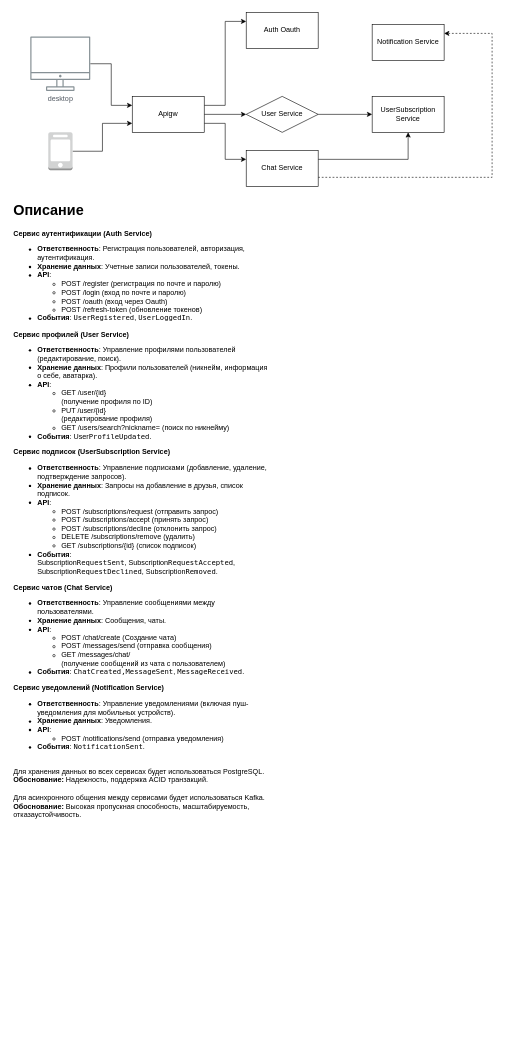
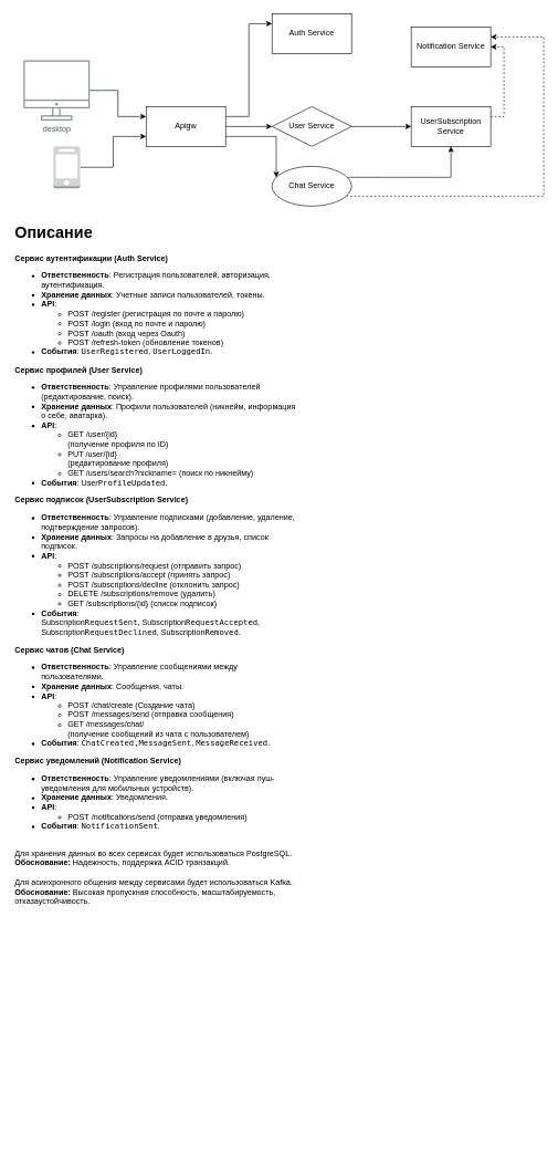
  <mxCell id="0" />
  <mxCell id="1" parent="0" />
- <mxCell id="2" value="Auth Oauth" style="rounded=0;whiteSpace=wrap;html=1;" vertex="1" parent="1"><mxGeometry x="410" y="20" width="120" height="60" as="geometry" /></mxCell>
+ <mxCell id="2" value="Auth Service" style="rounded=0;whiteSpace=wrap;html=1;" vertex="1" parent="1"><mxGeometry x="410" y="20" width="120" height="60" as="geometry" /></mxCell>
  <mxCell id="3" style="edgeStyle=orthogonalEdgeStyle;rounded=0;orthogonalLoop=1;jettySize=auto;html=1;exitX=1;exitY=0.5;exitDx=0;exitDy=0;entryX=0;entryY=0.5;entryDx=0;entryDy=0;" edge="1" parent="1" source="4" target="9"><mxGeometry relative="1" as="geometry" /></mxCell>
  <mxCell id="4" value="User Service" style="rhombus;whiteSpace=wrap;html=1;" vertex="1" parent="1"><mxGeometry x="410" y="160" width="120" height="60" as="geometry" /></mxCell>
  <mxCell id="5" style="edgeStyle=orthogonalEdgeStyle;rounded=0;orthogonalLoop=1;jettySize=auto;html=1;exitX=1;exitY=0.25;exitDx=0;exitDy=0;" edge="1" parent="1" source="7" target="9"><mxGeometry relative="1" as="geometry" /></mxCell>
  <mxCell id="6" style="edgeStyle=orthogonalEdgeStyle;rounded=0;orthogonalLoop=1;jettySize=auto;html=1;exitX=1;exitY=0.75;exitDx=0;exitDy=0;curved=0;dashed=1;entryX=1;entryY=0.25;entryDx=0;entryDy=0;" edge="1" parent="1" source="7" target="19"><mxGeometry relative="1" as="geometry"><mxPoint x="600" y="295" as="sourcePoint" /><mxPoint x="810" y="60" as="targetPoint" /><Array as="points"><mxPoint x="820" y="295" /><mxPoint x="820" y="55" /></Array></mxGeometry></mxCell>
- <mxCell id="7" value="Chat Service" style="rounded=0;whiteSpace=wrap;html=1;" vertex="1" parent="1"><mxGeometry x="410" y="250" width="120" height="60" as="geometry" /></mxCell>
+ <mxCell id="7" value="Chat Service" style="ellipse;whiteSpace=wrap;html=1;" vertex="1" parent="1"><mxGeometry x="410" y="250" width="120" height="60" as="geometry" /></mxCell>
+ <mxCell id="8" style="edgeStyle=orthogonalEdgeStyle;rounded=0;orthogonalLoop=1;jettySize=auto;html=1;exitX=1;exitY=0.25;exitDx=0;exitDy=0;entryX=1;entryY=0.5;entryDx=0;entryDy=0;dashed=1;" edge="1" parent="1" source="9" target="19"><mxGeometry relative="1" as="geometry" /></mxCell>
  <mxCell id="9" value="UserSubscription Service" style="rounded=0;whiteSpace=wrap;html=1;" vertex="1" parent="1"><mxGeometry x="620" y="160" width="120" height="60" as="geometry" /></mxCell>
  <mxCell id="10" style="edgeStyle=orthogonalEdgeStyle;rounded=0;orthogonalLoop=1;jettySize=auto;html=1;exitX=1;exitY=0.25;exitDx=0;exitDy=0;entryX=0;entryY=0.25;entryDx=0;entryDy=0;" edge="1" parent="1" source="13" target="2"><mxGeometry relative="1" as="geometry" /></mxCell>
  <mxCell id="11" style="edgeStyle=orthogonalEdgeStyle;rounded=0;orthogonalLoop=1;jettySize=auto;html=1;exitX=1;exitY=0.5;exitDx=0;exitDy=0;entryX=0;entryY=0.5;entryDx=0;entryDy=0;" edge="1" parent="1" source="13" target="4"><mxGeometry relative="1" as="geometry" /></mxCell>
  <mxCell id="12" style="edgeStyle=orthogonalEdgeStyle;rounded=0;orthogonalLoop=1;jettySize=auto;html=1;exitX=1;exitY=0.75;exitDx=0;exitDy=0;entryX=0;entryY=0.25;entryDx=0;entryDy=0;" edge="1" parent="1" source="13" target="7"><mxGeometry relative="1" as="geometry" /></mxCell>
  <mxCell id="13" value="Apigw" style="rounded=0;whiteSpace=wrap;html=1;" vertex="1" parent="1"><mxGeometry x="220" y="160" width="120" height="60" as="geometry" /></mxCell>
  <mxCell id="14" style="edgeStyle=orthogonalEdgeStyle;rounded=0;orthogonalLoop=1;jettySize=auto;html=1;entryX=0;entryY=0.25;entryDx=0;entryDy=0;" edge="1" parent="1" source="15" target="13"><mxGeometry relative="1" as="geometry" /></mxCell>
- <mxCell id="15" value="desktop" style="sketch=0;outlineConnect=0;gradientColor=none;fontColor=#545B64;strokeColor=none;fillColor=#879196;dashed=0;verticalLabelPosition=bottom;verticalAlign=top;align=center;html=1;fontSize=12;fontStyle=0;aspect=fixed;shape=mxgraph.aws4.illustration_desktop;pointerEvents=1" vertex="1" parent="1"><mxGeometry x="50" y="60" width="100" height="91" as="geometry" /></mxCell>
+ <mxCell id="15" value="desktop" style="sketch=0;outlineConnect=0;gradientColor=none;fontColor=#545B64;strokeColor=none;fillColor=#879196;dashed=0;verticalLabelPosition=bottom;verticalAlign=top;align=center;html=1;fontSize=12;fontStyle=0;aspect=fixed;shape=mxgraph.aws4.illustration_desktop;pointerEvents=1" vertex="1" parent="1"><mxGeometry x="35" y="90" width="100" height="91" as="geometry" /></mxCell>
  <mxCell id="16" style="edgeStyle=orthogonalEdgeStyle;rounded=0;orthogonalLoop=1;jettySize=auto;html=1;exitX=1;exitY=0.5;exitDx=0;exitDy=0;exitPerimeter=0;entryX=0;entryY=0.75;entryDx=0;entryDy=0;" edge="1" parent="1" source="17" target="13"><mxGeometry relative="1" as="geometry" /></mxCell>
  <mxCell id="17" value="" style="outlineConnect=0;dashed=0;verticalLabelPosition=bottom;verticalAlign=top;align=center;html=1;shape=mxgraph.aws3.mobile_client;fillColor=#D2D3D3;gradientColor=none;" vertex="1" parent="1"><mxGeometry x="80" y="220" width="40.5" height="63" as="geometry" /></mxCell>
  <mxCell id="18" value="&lt;h1 style=&quot;margin-top: 0px;&quot;&gt;Описание&lt;/h1&gt;&lt;p style=&quot;background-color: initial; display: inline !important;&quot;&gt;&lt;strong&gt;Сервис аутентификации (Auth Service)&lt;/strong&gt;&lt;/p&gt;&lt;ul style=&quot;background-color: initial;&quot;&gt;&lt;li&gt;&lt;strong&gt;Ответственность&lt;/strong&gt;: Регистрация пользователей, авторизация, аутентификация.&lt;/li&gt;&lt;li&gt;&lt;strong&gt;Хранение данных&lt;/strong&gt;: Учетные записи пользователей, токены.&lt;/li&gt;&lt;li&gt;&lt;strong&gt;API&lt;/strong&gt;:&lt;ul&gt;&lt;li&gt;POST /register (регистрация по почте и паролю)&lt;/li&gt;&lt;li&gt;POST /login (вход по почте и паролю)&lt;/li&gt;&lt;li&gt;POST /oauth (вход через Oauth)&lt;/li&gt;&lt;li&gt;POST /refresh-token (обновление токенов)&lt;/li&gt;&lt;/ul&gt;&lt;/li&gt;&lt;li&gt;&lt;strong&gt;События&lt;/strong&gt;: &lt;code&gt;UserRegistered&lt;/code&gt;, &lt;code&gt;UserLoggedIn&lt;/code&gt;.&lt;/li&gt;&lt;/ul&gt;&lt;strong style=&quot;background-color: initial;&quot;&gt;Сервис профилей (User Service)&lt;/strong&gt;&lt;br&gt;&lt;ul&gt;&lt;li&gt;&lt;strong&gt;Ответственность&lt;/strong&gt;: Управление профилями пользователей (редактирование, поиск).&lt;/li&gt;&lt;li&gt;&lt;strong&gt;Хранение данных&lt;/strong&gt;: Профили пользователей (никнейм, информация о себе, аватарка).&lt;/li&gt;&lt;li&gt;&lt;strong&gt;API&lt;/strong&gt;:&lt;ul&gt;&lt;li&gt;GET /user/{id}&lt;div&gt;&lt;/div&gt;(получение профиля по ID)&lt;/li&gt;&lt;li&gt;PUT /user/{id}&lt;div&gt;&lt;/div&gt;(редактирование профиля)&lt;/li&gt;&lt;li&gt;GET /users/search?nickname= (поиск по никнейму)&lt;/li&gt;&lt;/ul&gt;&lt;/li&gt;&lt;li&gt;&lt;strong&gt;События&lt;/strong&gt;: User&lt;code&gt;ProfileUpdated&lt;/code&gt;.&lt;/li&gt;&lt;/ul&gt;&lt;div&gt;&lt;p style=&quot;background-color: initial; display: inline !important;&quot;&gt;&lt;strong&gt;Сервис подписок (&lt;/strong&gt;&lt;span style=&quot;text-align: center;&quot;&gt;&lt;b&gt;UserSubscription Service&lt;/b&gt;&lt;/span&gt;&lt;strong&gt;)&lt;/strong&gt;&lt;/p&gt;&lt;ul&gt;&lt;li&gt;&lt;strong&gt;Ответственность&lt;/strong&gt;: Управление подписками (добавление, удаление, подтверждение запросов).&lt;/li&gt;&lt;li&gt;&lt;strong&gt;Хранение данных&lt;/strong&gt;: Запросы на добавление в друзья, список подписок.&lt;/li&gt;&lt;li&gt;&lt;strong&gt;API&lt;/strong&gt;:&lt;ul&gt;&lt;li&gt;POST /subscriptions/request (отправить запрос)&lt;/li&gt;&lt;li&gt;POST /subscriptions/accept (принять запрос)&lt;/li&gt;&lt;li&gt;POST /subscriptions/decline (отклонить запрос)&lt;/li&gt;&lt;li&gt;DELETE /subscriptions/remove (удалить)&lt;/li&gt;&lt;li&gt;GET /subscriptions/{id} (список подписок)&lt;/li&gt;&lt;/ul&gt;&lt;/li&gt;&lt;li&gt;&lt;strong&gt;События&lt;/strong&gt;: S&lt;code&gt;&lt;span style=&quot;font-family: Helvetica;&quot;&gt;ubscription&lt;/span&gt;RequestSent&lt;/code&gt;,&amp;nbsp;&lt;code&gt;&lt;span style=&quot;font-family: Helvetica;&quot;&gt;S&lt;/span&gt;&lt;code&gt;&lt;span style=&quot;font-family: Helvetica;&quot;&gt;ubscription&lt;/span&gt;&lt;/code&gt;RequestAccepted&lt;/code&gt;, &lt;code&gt;&lt;span style=&quot;font-family: Helvetica;&quot;&gt;S&lt;/span&gt;&lt;code&gt;&lt;span style=&quot;font-family: Helvetica;&quot;&gt;ubscription&lt;/span&gt;&lt;/code&gt;RequestDeclined&lt;/code&gt;,&amp;nbsp;&lt;code&gt;&lt;span style=&quot;font-family: Helvetica;&quot;&gt;S&lt;/span&gt;&lt;code&gt;&lt;span style=&quot;font-family: Helvetica;&quot;&gt;ubscription&lt;/span&gt;&lt;/code&gt;Removed&lt;/code&gt;.&lt;/li&gt;&lt;/ul&gt;&lt;strong style=&quot;background-color: initial;&quot;&gt;Сервис чатов (Chat Service)&lt;/strong&gt;&lt;br&gt;&lt;ul&gt;&lt;li&gt;&lt;strong&gt;Ответственность&lt;/strong&gt;: Управление сообщениями между пользователями.&lt;/li&gt;&lt;li&gt;&lt;strong&gt;Хранение данных&lt;/strong&gt;: Сообщения, чаты.&lt;/li&gt;&lt;li&gt;&lt;strong&gt;API&lt;/strong&gt;:&lt;ul&gt;&lt;li&gt;POST /chat/create (Создание чата)&lt;/li&gt;&lt;li&gt;POST /messages/send (отправка сообщения)&lt;/li&gt;&lt;li&gt;GET /messages/chat/&lt;div&gt;&lt;/div&gt;(получение сообщений из чата с пользователем)&lt;/li&gt;&lt;/ul&gt;&lt;/li&gt;&lt;li&gt;&lt;strong&gt;События&lt;/strong&gt;:&amp;nbsp;&lt;code&gt;ChatCreated,MessageSent&lt;/code&gt;, &lt;code&gt;MessageReceived&lt;/code&gt;.&lt;/li&gt;&lt;/ul&gt;&lt;/div&gt;&lt;div&gt;&lt;p&gt;&lt;strong&gt;Сервис уведомлений (Notification Service)&lt;/strong&gt;&lt;/p&gt;&lt;ul&gt;&lt;li&gt;&lt;strong&gt;Ответственность&lt;/strong&gt;: Управление уведомлениями (включая пуш-уведомления для мобильных устройств).&lt;/li&gt;&lt;li&gt;&lt;strong&gt;Хранение данных&lt;/strong&gt;: Уведомления.&lt;/li&gt;&lt;li&gt;&lt;strong&gt;API&lt;/strong&gt;:&lt;ul&gt;&lt;li&gt;POST /notifications/send (отправка уведомления)&lt;/li&gt;&lt;/ul&gt;&lt;/li&gt;&lt;li&gt;&lt;strong&gt;События&lt;/strong&gt;: &lt;code&gt;NotificationSent&lt;/code&gt;.&lt;/li&gt;&lt;/ul&gt;&lt;div&gt;&lt;br&gt;&lt;/div&gt;&lt;/div&gt;&lt;div&gt;Для хранения данных во всех сервисах будет использоваться PostgreSQL.&lt;/div&gt;&lt;div&gt;&lt;b&gt;Обоснование:&lt;/b&gt; Надежность, поддержка ACID транзакций.&lt;br&gt;&lt;/div&gt;&lt;div&gt;&lt;br&gt;&lt;/div&gt;&lt;div&gt;Для асинхронного общения между сервисами будет использоваться Kafka.&lt;/div&gt;&lt;div&gt;&lt;b&gt;Обоснование:&amp;nbsp;&lt;/b&gt;&lt;span style=&quot;background-color: initial;&quot;&gt;Высокая пропускная способность, масштабируемость, отказаустойчивость.&lt;/span&gt;&lt;br&gt;&lt;/div&gt;" style="text;html=1;whiteSpace=wrap;overflow=hidden;rounded=0;" vertex="1" parent="1"><mxGeometry x="20" y="330" width="430" height="1390" as="geometry" /></mxCell>
  <mxCell id="19" value="Notification Service" style="rounded=0;whiteSpace=wrap;html=1;" vertex="1" parent="1"><mxGeometry x="620" y="40" width="120" height="60" as="geometry" /></mxCell>
